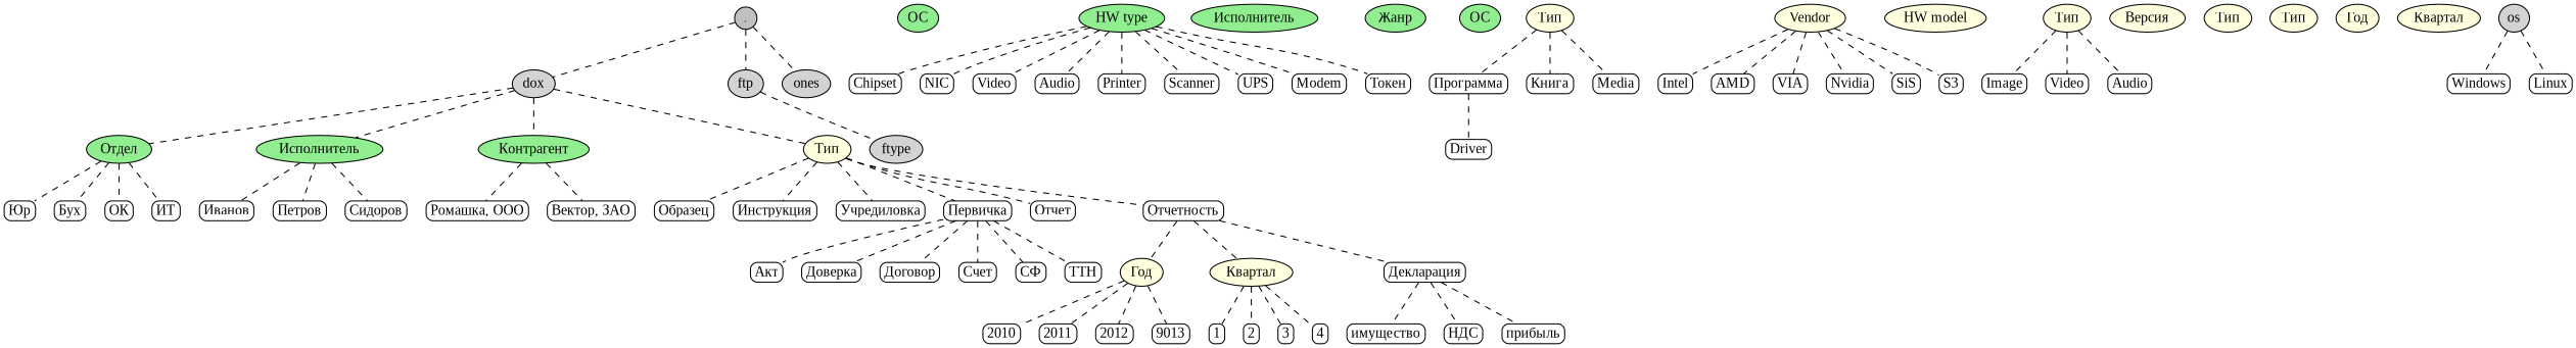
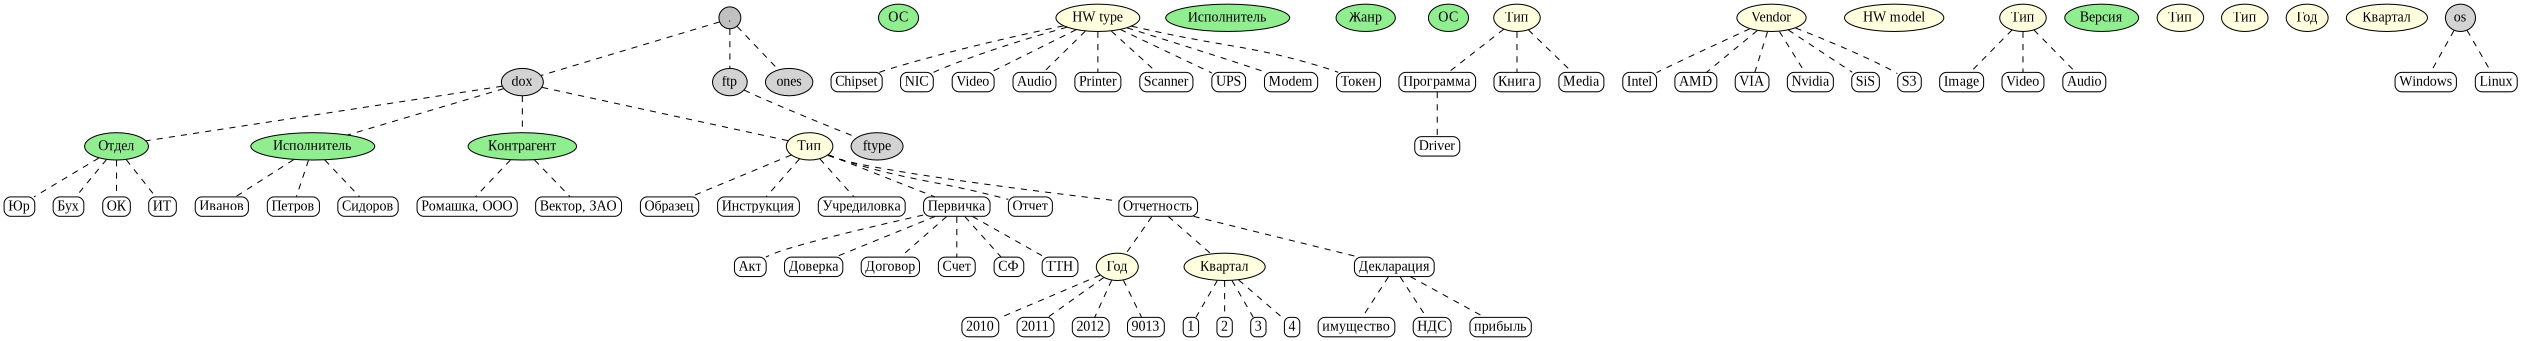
  graph {
    fontname="Liberation Serif"
    rankdir=TB
    root=n0
    node [fillcolor=white fontname="Liberation Serif" margin="0.05,0.025" shape=rectangle style=rounded]
    edge [fontname="Liberation Serif" style=dashed]
    n1 [fillcolor=lightgreen height=0 label="Отдел" shape=ellipse style=filled width=0]
    n2 [fillcolor=lightgreen height=0 label="Исполнитель" shape=ellipse style=filled width=0]
    n3 [fillcolor=lightgreen height=0 label="Контрагент" shape=ellipse style=filled width=0]
    n4 [fillcolor=lightgreen height=0 label="ОС" shape=ellipse style=filled width=0]
-   n5 [fillcolor=lightgreen height=0 label="HW type" shape=ellipse style=filled width=0]
+   n5 [fillcolor=lightyellow height=0 label="HW type" shape=ellipse style=filled width=0]
    n6 [fillcolor=lightgreen height=0 label="Исполнитель" shape=ellipse style=filled width=0]
    n7 [fillcolor=lightgreen height=0 label="Жанр" shape=ellipse style=filled width=0]
    n8 [fillcolor=lightgreen height=0 label="ОС" shape=ellipse style=filled width=0]
    n9 [fillcolor=lightyellow height=0 label="Год" shape=ellipse style=filled width=0]
    n10 [fillcolor=lightyellow height=0 label="Квартал" shape=ellipse style=filled width=0]
    n11 [fillcolor=lightyellow height=0 label="Тип" shape=ellipse style=filled width=0]
    n12 [fillcolor=lightyellow height=0 label="Тип" shape=ellipse style=filled width=0]
    n13 [fillcolor=lightyellow height=0 label=Vendor shape=ellipse style=filled width=0]
    n14 [fillcolor=lightyellow height=0 label="HW model" shape=ellipse style=filled width=0]
    n15 [fillcolor=lightyellow height=0 label="Тип" shape=ellipse style=filled width=0]
-   n16 [fillcolor=lightyellow height=0 label="Версия" shape=ellipse style=filled width=0]
+   n16 [fillcolor=lightgreen height=0 label="Версия" shape=ellipse style=filled width=0]
    n17 [fillcolor=lightyellow height=0 label="Тип" shape=ellipse style=filled width=0]
    n18 [fillcolor=lightyellow height=0 label="Тип" shape=ellipse style=filled width=0]
    n19 [fillcolor=lightyellow height=0 label="Год" shape=ellipse style=filled width=0]
    n20 [fillcolor=lightyellow height=0 label="Квартал" shape=ellipse style=filled width=0]
    n21 [height=0 label=2010 width=0]
    n22 [height=0 label=2011 width=0]
    n23 [height=0 label=2012 width=0]
    n24 [height=0 label=9013 width=0]
    n25 [height=0 label=1 width=0]
    n26 [height=0 label=2 width=0]
    n27 [height=0 label=3 width=0]
    n28 [height=0 label=4 width=0]
    n29 [height=0 label="Юр" width=0]
    n30 [height=0 label="Бух" width=0]
    n31 [height=0 label="ОК" width=0]
    n32 [height=0 label="ИТ" width=0]
    n33 [height=0 label="Иванов" width=0]
    n34 [height=0 label="Петров" width=0]
    n35 [height=0 label="Сидоров" width=0]
    n36 [height=0 label="Ромашка, ООО" width=0]
    n37 [height=0 label="Вектор, ЗАО" width=0]
    n38 [height=0 label="Образец" width=0]
    n39 [height=0 label="Инструкция" width=0]
    n40 [height=0 label="Учредиловка" width=0]
    n41 [height=0 label="Первичка" width=0]
    n42 [height=0 label="Отчет" width=0]
    n43 [height=0 label="Отчетность" width=0]
    n44 [height=0 label="Акт" width=0]
    n45 [height=0 label="Доверка" width=0]
    n46 [height=0 label="Договор" width=0]
    n47 [height=0 label="Счет" width=0]
    n48 [height=0 label="СФ" width=0]
    n49 [height=0 label="ТТН" width=0]
    n50 [height=0 label="Декларация" width=0]
    n51 [height=0 label="имущество" width=0]
    n52 [height=0 label="НДС" width=0]
    n53 [height=0 label="прибыль" width=0]
    n54 [height=0 label="Программа" width=0]
    n55 [height=0 label=Windows width=0]
    n56 [height=0 label=Linux width=0]
    n57 [height=0 label=Driver width=0]
    n58 [height=0 label=Chipset width=0]
    n59 [height=0 label=NIC width=0]
    n60 [height=0 label=Video width=0]
    n61 [height=0 label=Audio width=0]
    n62 [height=0 label=Printer width=0]
    n63 [height=0 label=Scanner width=0]
    n64 [height=0 label=UPS width=0]
    n65 [height=0 label=Modem width=0]
    n66 [height=0 label="Токен" width=0]
    n67 [height=0 label=Intel width=0]
    n68 [height=0 label=AMD width=0]
    n69 [height=0 label=VIA width=0]
    n70 [height=0 label=Nvidia width=0]
    n71 [height=0 label=SiS width=0]
    n72 [height=0 label=S3 width=0]
    n73 [height=0 label="Книга" width=0]
    n74 [height=0 label=Media width=0]
    n75 [height=0 label=Image width=0]
    n76 [height=0 label=Video width=0]
    n77 [height=0 label=Audio width=0]
    n78 [fillcolor=grey height=0 label="." margin="0,0" shape=circle style=filled width=0]
    dox [height=0 style=filled width=0 fillcolor="" shape=""]
    ftp [height=0 style=filled width=0 fillcolor="" shape=""]
    ones [height=0 style=filled width=0 fillcolor="" shape=""]
    ftype [height=0 style=filled width=0 fillcolor="" shape=""]
    os [height=0 style=filled width=0 fillcolor="" shape=""]
    subgraph sub_1 {
      subgraph sub_2 {
        n1
        n2
        n3
        n4
        n5
        n6
        n7
        n8
      }
      subgraph sub_3 {
        n9
        n10
        n11
        n12
        n13
        n14
        n15
        n16
        n17
        n18
        n19
        n20
      }
    }
    subgraph sub_4 {
      n21
      n22
      n23
      n24
      n25
      n26
      n27
      n28
      n29
      n30
      n31
      n32
      n33
      n34
      n35
      n36
      n37
      n38
      n39
      n40
      n41
      n42
      n43
      n44
      n45
      n46
      n47
      n48
      n49
      n50
      n51
      n52
      n53
      n54
      n55
      n56
      n57
      n58
      n59
      n60
      n61
      n62
      n63
      n64
      n65
      n66
      n67
      n68
      n69
      n70
      n71
      n72
      n73
      n74
      n75
      n76
      n77
    }
    n1 -- n29
    n1 -- n30
    n1 -- n31
    n1 -- n32
    n2 -- n33
    n2 -- n34
    n2 -- n35
    n3 -- n36
    n3 -- n37
    n5 -- n58
    n5 -- n59
    n5 -- n60
    n5 -- n61
    n5 -- n62
    n5 -- n63
    n5 -- n64
    n5 -- n65
    n5 -- n66
    n9 -- n21
    n9 -- n22
    n9 -- n23
    n9 -- n24
    n10 -- n25
    n10 -- n26
    n10 -- n27
    n10 -- n28
    n11 -- n38
    n11 -- n39
    n11 -- n40
    n11 -- n41
    n11 -- n42
    n11 -- n43
    n12 -- n54
    n12 -- n73
    n12 -- n74
    n13 -- n67
    n13 -- n68
    n13 -- n69
    n13 -- n70
    n13 -- n71
    n13 -- n72
    n15 -- n75
    n15 -- n76
    n15 -- n77
    n41 -- n44
    n41 -- n45
    n41 -- n46
    n41 -- n47
    n41 -- n48
    n41 -- n49
    n43 -- n9
    n43 -- n10
    n43 -- n50
    n50 -- n51
    n50 -- n52
    n50 -- n53
    n54 -- n57
    n78 -- dox
    n78 -- ftp
    n78 -- ones
    dox -- n1
    dox -- n2
    dox -- n3
    dox -- n11
    ftp -- ftype
    os -- n55
    os -- n56
  }
